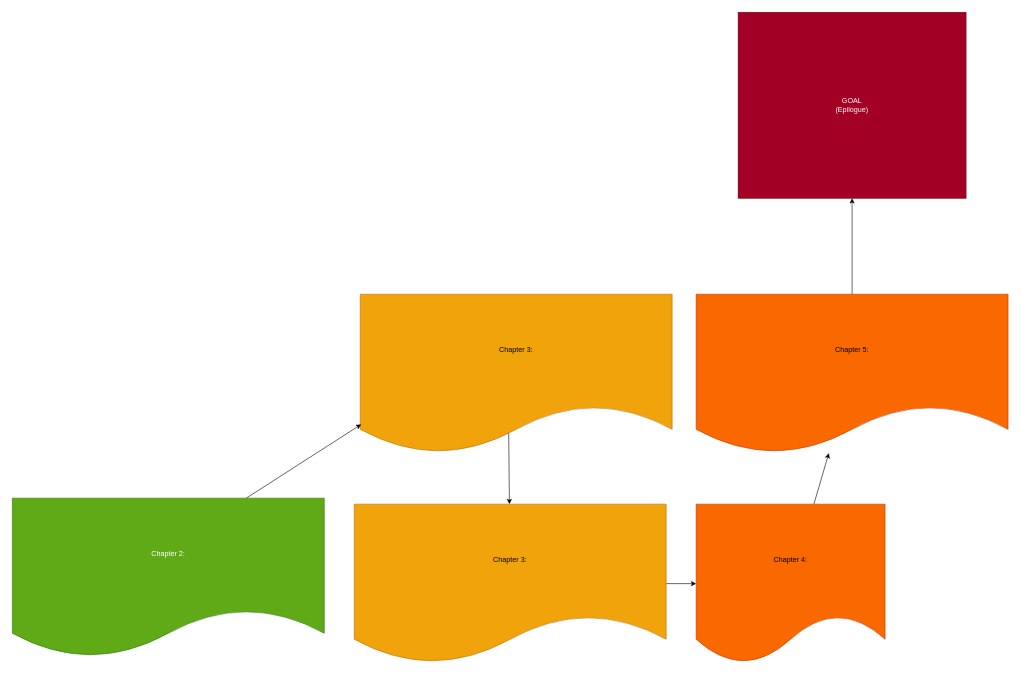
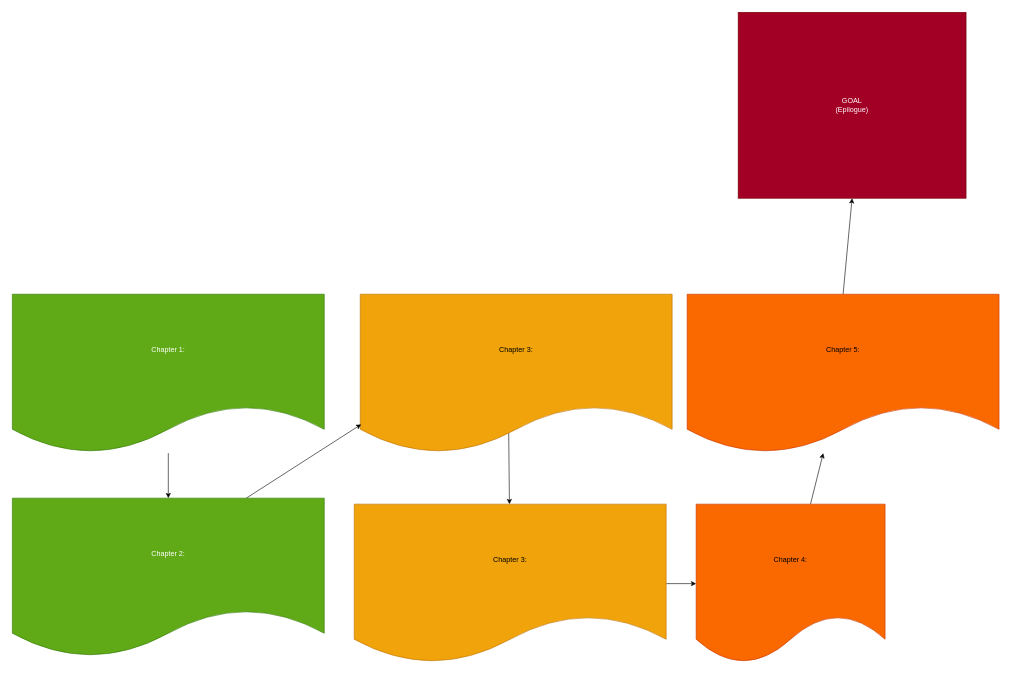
  <mxCell id="0" />
  <mxCell id="1" parent="0" />
  <mxCell id="2" value="GOAL&lt;br&gt;(Epilogue)" style="rounded=0;whiteSpace=wrap;html=1;fillColor=#a20025;fontColor=#ffffff;strokeColor=#6F0000;" vertex="1" parent="1"><mxGeometry x="1230" y="20" width="380" height="310" as="geometry" /></mxCell>
+ <mxCell id="3" value="" style="edgeStyle=none;html=1;" edge="1" parent="1" source="4" target="8"><mxGeometry relative="1" as="geometry" /></mxCell>
+ <mxCell id="4" value="Chapter 1:&lt;br&gt;" style="shape=document;whiteSpace=wrap;html=1;boundedLbl=1;fillColor=#60a917;strokeColor=#2D7600;fontColor=#ffffff;rounded=0;" vertex="1" parent="1"><mxGeometry x="20" y="490" width="520" height="265" as="geometry" /></mxCell>
  <mxCell id="5" value="" style="edgeStyle=none;html=1;exitX=0.476;exitY=0.871;exitDx=0;exitDy=0;exitPerimeter=0;" edge="1" parent="1" source="6" target="10"><mxGeometry relative="1" as="geometry" /></mxCell>
  <mxCell id="6" value="Chapter 3:" style="shape=document;whiteSpace=wrap;html=1;boundedLbl=1;fillColor=#f0a30a;strokeColor=#BD7000;fontColor=#000000;rounded=0;" vertex="1" parent="1"><mxGeometry x="600" y="490" width="520" height="265" as="geometry" /></mxCell>
  <mxCell id="7" style="edgeStyle=none;html=1;exitX=0.75;exitY=0;exitDx=0;exitDy=0;entryX=0.003;entryY=0.819;entryDx=0;entryDy=0;entryPerimeter=0;" edge="1" parent="1" source="8" target="6"><mxGeometry relative="1" as="geometry" /></mxCell>
  <mxCell id="8" value="Chapter 2:" style="shape=document;whiteSpace=wrap;html=1;boundedLbl=1;fillColor=#60a917;strokeColor=#2D7600;fontColor=#ffffff;rounded=0;" vertex="1" parent="1"><mxGeometry x="20" y="830" width="520" height="265" as="geometry" /></mxCell>
  <mxCell id="9" value="" style="edgeStyle=none;html=1;" edge="1" parent="1" source="10" target="12"><mxGeometry relative="1" as="geometry" /></mxCell>
  <mxCell id="10" value="Chapter 3:" style="shape=document;whiteSpace=wrap;html=1;boundedLbl=1;fillColor=#f0a30a;strokeColor=#BD7000;fontColor=#000000;rounded=0;" vertex="1" parent="1"><mxGeometry x="590" y="840" width="520" height="265" as="geometry" /></mxCell>
  <mxCell id="11" value="" style="edgeStyle=none;html=1;" edge="1" parent="1" source="12" target="14"><mxGeometry relative="1" as="geometry" /></mxCell>
  <mxCell id="12" value="Chapter 4:" style="shape=document;whiteSpace=wrap;html=1;boundedLbl=1;fillColor=#fa6800;strokeColor=#C73500;fontColor=#000000;rounded=0;" vertex="1" parent="1"><mxGeometry x="1160" y="840" width="315" height="265" as="geometry" /></mxCell>
  <mxCell id="13" style="edgeStyle=none;html=1;exitX=0.5;exitY=0;exitDx=0;exitDy=0;entryX=0.5;entryY=1;entryDx=0;entryDy=0;" edge="1" parent="1" source="14" target="2"><mxGeometry relative="1" as="geometry" /></mxCell>
- <mxCell id="14" value="Chapter 5:" style="shape=document;whiteSpace=wrap;html=1;boundedLbl=1;fillColor=#fa6800;strokeColor=#C73500;fontColor=#000000;rounded=0;" vertex="1" parent="1"><mxGeometry x="1160" y="490" width="520" height="265" as="geometry" /></mxCell>
+ <mxCell id="14" value="Chapter 5:" style="shape=document;whiteSpace=wrap;html=1;boundedLbl=1;fillColor=#fa6800;strokeColor=#C73500;fontColor=#000000;rounded=0;" vertex="1" parent="1"><mxGeometry x="1145" y="490" width="520" height="265" as="geometry" /></mxCell>
